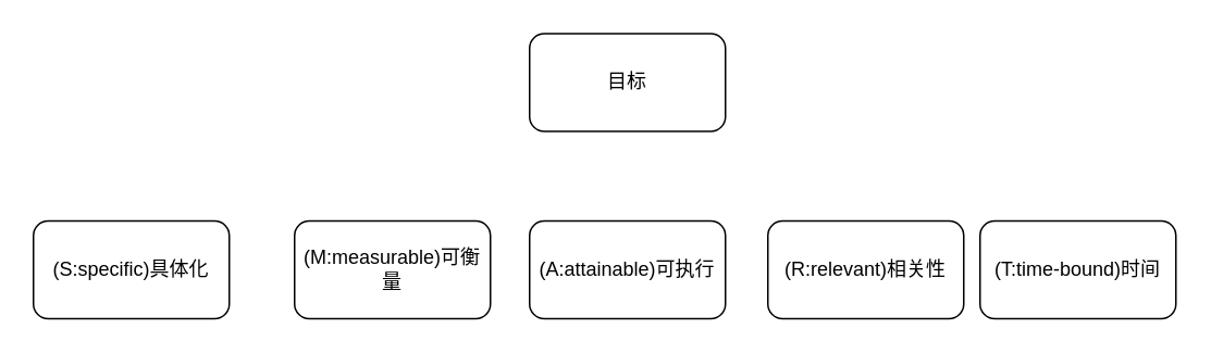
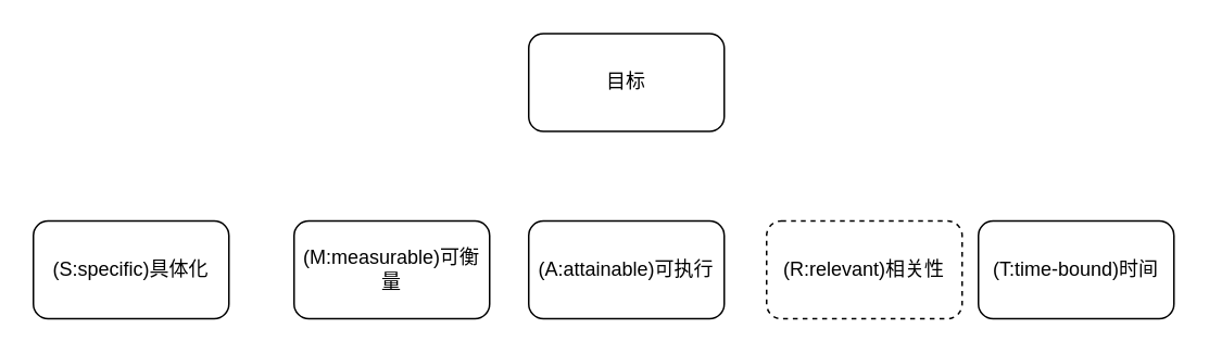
  <mxCell id="0" />
  <mxCell id="1" parent="0" />
  <mxCell id="2" value="目标" style="rounded=1;whiteSpace=wrap;html=1;" vertex="1" parent="1"><mxGeometry x="324" y="20" width="120" height="60" as="geometry" /></mxCell>
  <mxCell id="3" value="(S:specific)具体化" style="rounded=1;whiteSpace=wrap;html=1;" vertex="1" parent="1"><mxGeometry x="20" y="135" width="120" height="60" as="geometry" /></mxCell>
  <mxCell id="4" value="(M:measurable)可衡量" style="rounded=1;whiteSpace=wrap;html=1;" vertex="1" parent="1"><mxGeometry x="180" y="135" width="120" height="60" as="geometry" /></mxCell>
  <mxCell id="5" value="(T:time-bound)时间" style="rounded=1;whiteSpace=wrap;html=1;" vertex="1" parent="1"><mxGeometry x="600" y="135" width="120" height="60" as="geometry" /></mxCell>
- <mxCell id="6" value="(R:relevant)相关性" style="rounded=1;whiteSpace=wrap;html=1;" vertex="1" parent="1"><mxGeometry x="470" y="135" width="120" height="60" as="geometry" /></mxCell>
+ <mxCell id="6" value="(R:relevant)相关性" style="rounded=1;whiteSpace=wrap;html=1;dashed=1;" vertex="1" parent="1"><mxGeometry x="470" y="135" width="120" height="60" as="geometry" /></mxCell>
  <mxCell id="7" value="(A:attainable)可执行" style="rounded=1;whiteSpace=wrap;html=1;" vertex="1" parent="1"><mxGeometry x="324" y="135" width="120" height="60" as="geometry" /></mxCell>
